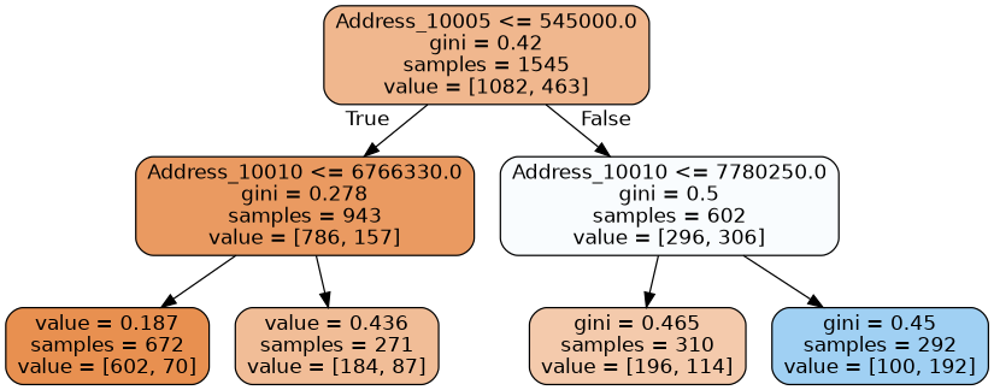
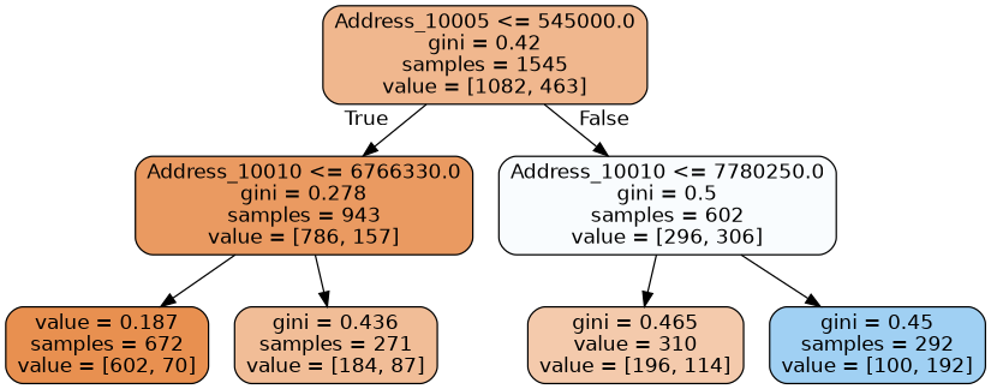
  digraph {
    node [color=black fontname=helvetica shape=box style="filled, rounded"]
    edge [fontname=helvetica]
    n1 [fillcolor="#f0b78e" label="Address_10005 <= 545000.0\ngini = 0.42\nsamples = 1545\nvalue = [1082, 463]"]
    n2 [fillcolor="#ea9a61" label="Address_10010 <= 6766330.0\ngini = 0.278\nsamples = 943\nvalue = [786, 157]"]
    n3 [fillcolor="#f9fcfe" label="Address_10010 <= 7780250.0\ngini = 0.5\nsamples = 602\nvalue = [296, 306]"]
    n4 [fillcolor="#e89050" label="value = 0.187\nsamples = 672\nvalue = [602, 70]"]
-   n5 [fillcolor="#f1bd97" label="value = 0.436\nsamples = 271\nvalue = [184, 87]"]
-   n6 [fillcolor="#f4caac" label="gini = 0.465\nsamples = 310\nvalue = [196, 114]"]
+   n5 [fillcolor="#f1bd97" label="gini = 0.436\nsamples = 271\nvalue = [184, 87]"]
+   n6 [fillcolor="#f4caac" label="gini = 0.465\nvalue = 310\nvalue = [196, 114]"]
    n7 [fillcolor="#a0d0f3" label="gini = 0.45\nsamples = 292\nvalue = [100, 192]"]
    n1 -> n2 [headlabel=True labelangle=45 labeldistance=2.5]
    n1 -> n3 [headlabel=False labelangle=-45 labeldistance=2.5]
    n2 -> n4
    n2 -> n5
    n3 -> n6
    n3 -> n7
  }
